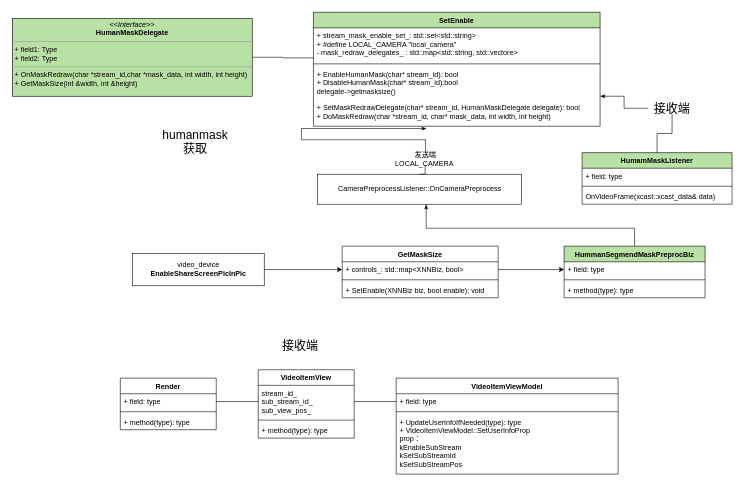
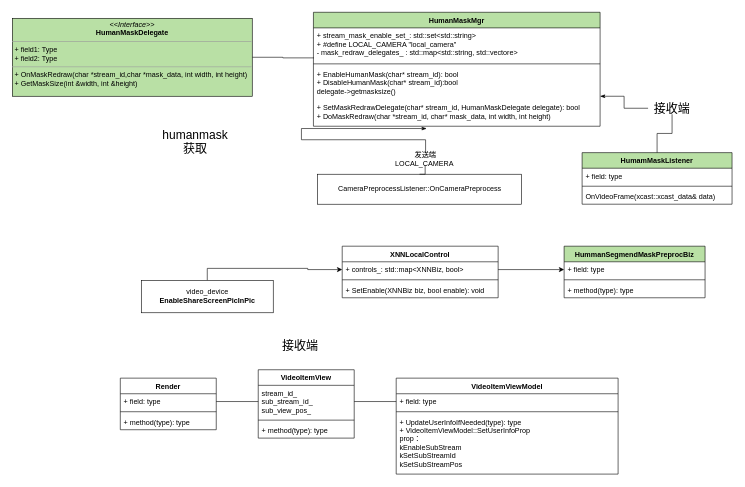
  <mxCell id="0" />
  <mxCell id="1" parent="0" />
- <mxCell id="2" value="SetEnable" style="swimlane;fontStyle=1;align=center;verticalAlign=top;childLayout=stackLayout;horizontal=1;startSize=26;horizontalStack=0;resizeParent=1;resizeParentMax=0;resizeLast=0;collapsible=1;marginBottom=0;fillColor=#B9E0A5;" vertex="1" parent="1"><mxGeometry x="522" y="20" width="478" height="190" as="geometry" /></mxCell>
+ <mxCell id="2" value="HumanMaskMgr" style="swimlane;fontStyle=1;align=center;verticalAlign=top;childLayout=stackLayout;horizontal=1;startSize=26;horizontalStack=0;resizeParent=1;resizeParentMax=0;resizeLast=0;collapsible=1;marginBottom=0;fillColor=#B9E0A5;" vertex="1" parent="1"><mxGeometry x="522" y="20" width="478" height="190" as="geometry" /></mxCell>
  <mxCell id="3" value="+ stream_mask_enable_set_: std::set&lt;std::string&gt;&#10;+ #define LOCAL_CAMERA &quot;local_camera&quot;&#10;- mask_redraw_delegates_ : std::map&lt;std::string, std::vectore&gt;" style="text;strokeColor=none;fillColor=none;align=left;verticalAlign=top;spacingLeft=4;spacingRight=4;overflow=hidden;rotatable=0;points=[[0,0.5],[1,0.5]];portConstraint=eastwest;" vertex="1" parent="2"><mxGeometry y="26" width="478" height="56" as="geometry" /></mxCell>
  <mxCell id="4" value="" style="line;strokeWidth=1;fillColor=none;align=left;verticalAlign=middle;spacingTop=-1;spacingLeft=3;spacingRight=3;rotatable=0;labelPosition=right;points=[];portConstraint=eastwest;" vertex="1" parent="2"><mxGeometry y="82" width="478" height="8" as="geometry" /></mxCell>
  <mxCell id="5" value="+ EnableHumanMask(char* stream_id): bool&#10;+ DisableHumanMask(char* stream_id):bool&#10;delegate-&gt;getmasksize()&#10;&#10;+ SetMaskRedrawDelegate(char* stream_id, HumanMaskDelegate delegate): bool&#10;+ DoMaskRedraw(char *stream_id, char* mask_data, int width, int height)&#10;" style="text;strokeColor=none;fillColor=none;align=left;verticalAlign=top;spacingLeft=4;spacingRight=4;overflow=hidden;rotatable=0;points=[[0,0.5],[1,0.5]];portConstraint=eastwest;fontStyle=0" vertex="1" parent="2"><mxGeometry y="90" width="478" height="100" as="geometry" /></mxCell>
- <mxCell id="6" value="GetMaskSize" style="swimlane;fontStyle=1;align=center;verticalAlign=top;childLayout=stackLayout;horizontal=1;startSize=26;horizontalStack=0;resizeParent=1;resizeParentMax=0;resizeLast=0;collapsible=1;marginBottom=0;" vertex="1" parent="1"><mxGeometry x="570" y="410" width="260" height="86" as="geometry" /></mxCell>
+ <mxCell id="6" value="XNNLocalControl" style="swimlane;fontStyle=1;align=center;verticalAlign=top;childLayout=stackLayout;horizontal=1;startSize=26;horizontalStack=0;resizeParent=1;resizeParentMax=0;resizeLast=0;collapsible=1;marginBottom=0;" vertex="1" parent="1"><mxGeometry x="570" y="410" width="260" height="86" as="geometry" /></mxCell>
  <mxCell id="7" value="+ controls_: std::map&lt;XNNBiz, bool&gt;" style="text;strokeColor=none;fillColor=none;align=left;verticalAlign=top;spacingLeft=4;spacingRight=4;overflow=hidden;rotatable=0;points=[[0,0.5],[1,0.5]];portConstraint=eastwest;" vertex="1" parent="6"><mxGeometry y="26" width="260" height="26" as="geometry" /></mxCell>
  <mxCell id="8" value="" style="line;strokeWidth=1;fillColor=none;align=left;verticalAlign=middle;spacingTop=-1;spacingLeft=3;spacingRight=3;rotatable=0;labelPosition=right;points=[];portConstraint=eastwest;" vertex="1" parent="6"><mxGeometry y="52" width="260" height="8" as="geometry" /></mxCell>
  <mxCell id="9" value="+ SetEnable(XNNBiz biz, bool enable): void" style="text;strokeColor=none;fillColor=none;align=left;verticalAlign=top;spacingLeft=4;spacingRight=4;overflow=hidden;rotatable=0;points=[[0,0.5],[1,0.5]];portConstraint=eastwest;" vertex="1" parent="6"><mxGeometry y="60" width="260" height="26" as="geometry" /></mxCell>
  <mxCell id="10" style="edgeStyle=orthogonalEdgeStyle;rounded=0;orthogonalLoop=1;jettySize=auto;html=1;entryX=0;entryY=0.5;entryDx=0;entryDy=0;" edge="1" parent="1" source="11" target="7"><mxGeometry relative="1" as="geometry" /></mxCell>
- <mxCell id="11" value="video_device&lt;br&gt;&lt;b&gt;EnableShareScreenPicInPic&lt;/b&gt;" style="html=1;" vertex="1" parent="1"><mxGeometry x="220" y="422" width="220" height="54" as="geometry" /></mxCell>
+ <mxCell id="11" value="video_device&lt;br&gt;&lt;b&gt;EnableShareScreenPicInPic&lt;/b&gt;" style="html=1;" vertex="1" parent="1"><mxGeometry x="235" y="467" width="220" height="54" as="geometry" /></mxCell>
  <mxCell id="12" style="edgeStyle=orthogonalEdgeStyle;rounded=0;orthogonalLoop=1;jettySize=auto;html=1;endArrow=classicThin;endFill=1;exitX=0.5;exitY=0;exitDx=0;exitDy=0;entryX=0.395;entryY=1.038;entryDx=0;entryDy=0;entryPerimeter=0;" edge="1" parent="1" source="20" target="5"><mxGeometry relative="1" as="geometry"><mxPoint x="600" y="310" as="sourcePoint" /><mxPoint x="590" y="260" as="targetPoint" /></mxGeometry></mxCell>
- <mxCell id="13" style="edgeStyle=orthogonalEdgeStyle;rounded=0;orthogonalLoop=1;jettySize=auto;html=1;endArrow=classicThin;endFill=1;" edge="1" parent="1" source="14" target="19"><mxGeometry relative="1" as="geometry"><Array as="points"><mxPoint x="1058" y="380" /><mxPoint x="710" y="380" /></Array></mxGeometry></mxCell>
  <mxCell id="14" value="HummanSegmendMaskPreprocBiz" style="swimlane;fontStyle=1;align=center;verticalAlign=top;childLayout=stackLayout;horizontal=1;startSize=26;horizontalStack=0;resizeParent=1;resizeParentMax=0;resizeLast=0;collapsible=1;marginBottom=0;fillColor=#B9E0A5;" vertex="1" parent="1"><mxGeometry x="940" y="410" width="235" height="86" as="geometry" /></mxCell>
  <mxCell id="15" value="+ field: type" style="text;strokeColor=none;fillColor=none;align=left;verticalAlign=top;spacingLeft=4;spacingRight=4;overflow=hidden;rotatable=0;points=[[0,0.5],[1,0.5]];portConstraint=eastwest;" vertex="1" parent="14"><mxGeometry y="26" width="235" height="26" as="geometry" /></mxCell>
  <mxCell id="16" value="" style="line;strokeWidth=1;fillColor=none;align=left;verticalAlign=middle;spacingTop=-1;spacingLeft=3;spacingRight=3;rotatable=0;labelPosition=right;points=[];portConstraint=eastwest;" vertex="1" parent="14"><mxGeometry y="52" width="235" height="8" as="geometry" /></mxCell>
  <mxCell id="17" value="+ method(type): type" style="text;strokeColor=none;fillColor=none;align=left;verticalAlign=top;spacingLeft=4;spacingRight=4;overflow=hidden;rotatable=0;points=[[0,0.5],[1,0.5]];portConstraint=eastwest;" vertex="1" parent="14"><mxGeometry y="60" width="235" height="26" as="geometry" /></mxCell>
  <mxCell id="18" style="edgeStyle=orthogonalEdgeStyle;rounded=0;orthogonalLoop=1;jettySize=auto;html=1;exitX=1;exitY=0.5;exitDx=0;exitDy=0;entryX=0;entryY=0.5;entryDx=0;entryDy=0;" edge="1" parent="1" source="7" target="15"><mxGeometry relative="1" as="geometry" /></mxCell>
  <mxCell id="19" value="CameraPreprocessListener::OnCameraPreprocess" style="html=1;" vertex="1" parent="1"><mxGeometry x="529" y="290" width="340" height="50" as="geometry" /></mxCell>
  <mxCell id="20" value="&lt;span style=&quot;text-align: left&quot;&gt;发送端LOCAL_CAMERA&amp;nbsp;&lt;/span&gt;" style="text;html=1;strokeColor=none;fillColor=none;align=center;verticalAlign=middle;whiteSpace=wrap;rounded=0;" vertex="1" parent="1"><mxGeometry x="689" y="255" width="40" height="20" as="geometry" /></mxCell>
  <mxCell id="21" style="edgeStyle=orthogonalEdgeStyle;rounded=0;orthogonalLoop=1;jettySize=auto;html=1;entryX=0.482;entryY=0.986;entryDx=0;entryDy=0;entryPerimeter=0;endArrow=none;endFill=0;exitX=0.5;exitY=0;exitDx=0;exitDy=0;" edge="1" parent="1" source="19" target="20"><mxGeometry relative="1" as="geometry"><mxPoint x="710" y="290" as="sourcePoint" /><mxPoint x="717.98" y="157.02" as="targetPoint" /></mxGeometry></mxCell>
  <mxCell id="22" style="edgeStyle=orthogonalEdgeStyle;rounded=0;orthogonalLoop=1;jettySize=auto;html=1;endArrow=classicThin;endFill=1;" edge="1" parent="1" source="45" target="5"><mxGeometry relative="1" as="geometry" /></mxCell>
  <mxCell id="23" value="HumamMaskListener" style="swimlane;fontStyle=1;align=center;verticalAlign=top;childLayout=stackLayout;horizontal=1;startSize=26;horizontalStack=0;resizeParent=1;resizeParentMax=0;resizeLast=0;collapsible=1;marginBottom=0;fillColor=#B9E0A5;" vertex="1" parent="1"><mxGeometry x="970" y="254" width="250" height="86" as="geometry" /></mxCell>
  <mxCell id="24" value="+ field: type" style="text;strokeColor=none;fillColor=none;align=left;verticalAlign=top;spacingLeft=4;spacingRight=4;overflow=hidden;rotatable=0;points=[[0,0.5],[1,0.5]];portConstraint=eastwest;" vertex="1" parent="23"><mxGeometry y="26" width="250" height="26" as="geometry" /></mxCell>
  <mxCell id="25" value="" style="line;strokeWidth=1;fillColor=none;align=left;verticalAlign=middle;spacingTop=-1;spacingLeft=3;spacingRight=3;rotatable=0;labelPosition=right;points=[];portConstraint=eastwest;" vertex="1" parent="23"><mxGeometry y="52" width="250" height="8" as="geometry" /></mxCell>
  <mxCell id="26" value="OnVideoFrame(xcast::xcast_data&amp; data)" style="text;strokeColor=none;fillColor=none;align=left;verticalAlign=top;spacingLeft=4;spacingRight=4;overflow=hidden;rotatable=0;points=[[0,0.5],[1,0.5]];portConstraint=eastwest;" vertex="1" parent="23"><mxGeometry y="60" width="250" height="26" as="geometry" /></mxCell>
  <mxCell id="27" value="VideoItemViewModel" style="swimlane;fontStyle=1;align=center;verticalAlign=top;childLayout=stackLayout;horizontal=1;startSize=26;horizontalStack=0;resizeParent=1;resizeParentMax=0;resizeLast=0;collapsible=1;marginBottom=0;" vertex="1" parent="1"><mxGeometry x="660" y="630" width="370" height="160" as="geometry"><mxRectangle x="680" y="730" width="150" height="26" as="alternateBounds" /></mxGeometry></mxCell>
  <mxCell id="28" value="+ field: type" style="text;strokeColor=none;fillColor=none;align=left;verticalAlign=top;spacingLeft=4;spacingRight=4;overflow=hidden;rotatable=0;points=[[0,0.5],[1,0.5]];portConstraint=eastwest;" vertex="1" parent="27"><mxGeometry y="26" width="370" height="26" as="geometry" /></mxCell>
  <mxCell id="29" value="" style="line;strokeWidth=1;fillColor=none;align=left;verticalAlign=middle;spacingTop=-1;spacingLeft=3;spacingRight=3;rotatable=0;labelPosition=right;points=[];portConstraint=eastwest;" vertex="1" parent="27"><mxGeometry y="52" width="370" height="8" as="geometry" /></mxCell>
  <mxCell id="30" value="+ UpdateUserInfoIfNeeded(type): type&#10;+ VideoItemViewModel::SetUserInfoProp&#10;prop：&#10;kEnableSubStream&#10;kSetSubStreamId&#10;kSetSubStreamPos" style="text;strokeColor=none;fillColor=none;align=left;verticalAlign=top;spacingLeft=4;spacingRight=4;overflow=hidden;rotatable=0;points=[[0,0.5],[1,0.5]];portConstraint=eastwest;" vertex="1" parent="27"><mxGeometry y="60" width="370" height="100" as="geometry" /></mxCell>
  <mxCell id="31" value="VideoItemView" style="swimlane;fontStyle=1;align=center;verticalAlign=top;childLayout=stackLayout;horizontal=1;startSize=26;horizontalStack=0;resizeParent=1;resizeParentMax=0;resizeLast=0;collapsible=1;marginBottom=0;" vertex="1" parent="1"><mxGeometry x="430" y="616" width="160" height="114" as="geometry" /></mxCell>
  <mxCell id="32" value="stream_id_&#10;sub_stream_id_&#10;sub_view_pos_" style="text;strokeColor=none;fillColor=none;align=left;verticalAlign=top;spacingLeft=4;spacingRight=4;overflow=hidden;rotatable=0;points=[[0,0.5],[1,0.5]];portConstraint=eastwest;" vertex="1" parent="31"><mxGeometry y="26" width="160" height="54" as="geometry" /></mxCell>
  <mxCell id="33" value="" style="line;strokeWidth=1;fillColor=none;align=left;verticalAlign=middle;spacingTop=-1;spacingLeft=3;spacingRight=3;rotatable=0;labelPosition=right;points=[];portConstraint=eastwest;" vertex="1" parent="31"><mxGeometry y="80" width="160" height="8" as="geometry" /></mxCell>
  <mxCell id="34" value="+ method(type): type" style="text;strokeColor=none;fillColor=none;align=left;verticalAlign=top;spacingLeft=4;spacingRight=4;overflow=hidden;rotatable=0;points=[[0,0.5],[1,0.5]];portConstraint=eastwest;" vertex="1" parent="31"><mxGeometry y="88" width="160" height="26" as="geometry" /></mxCell>
  <mxCell id="35" style="edgeStyle=orthogonalEdgeStyle;rounded=0;orthogonalLoop=1;jettySize=auto;html=1;endArrow=none;endFill=0;" edge="1" parent="1" source="32" target="28"><mxGeometry relative="1" as="geometry" /></mxCell>
  <mxCell id="36" value="Render" style="swimlane;fontStyle=1;align=center;verticalAlign=top;childLayout=stackLayout;horizontal=1;startSize=26;horizontalStack=0;resizeParent=1;resizeParentMax=0;resizeLast=0;collapsible=1;marginBottom=0;" vertex="1" parent="1"><mxGeometry x="200" y="630" width="160" height="86" as="geometry" /></mxCell>
  <mxCell id="37" value="+ field: type" style="text;strokeColor=none;fillColor=none;align=left;verticalAlign=top;spacingLeft=4;spacingRight=4;overflow=hidden;rotatable=0;points=[[0,0.5],[1,0.5]];portConstraint=eastwest;" vertex="1" parent="36"><mxGeometry y="26" width="160" height="26" as="geometry" /></mxCell>
  <mxCell id="38" value="" style="line;strokeWidth=1;fillColor=none;align=left;verticalAlign=middle;spacingTop=-1;spacingLeft=3;spacingRight=3;rotatable=0;labelPosition=right;points=[];portConstraint=eastwest;" vertex="1" parent="36"><mxGeometry y="52" width="160" height="8" as="geometry" /></mxCell>
  <mxCell id="39" value="+ method(type): type" style="text;strokeColor=none;fillColor=none;align=left;verticalAlign=top;spacingLeft=4;spacingRight=4;overflow=hidden;rotatable=0;points=[[0,0.5],[1,0.5]];portConstraint=eastwest;" vertex="1" parent="36"><mxGeometry y="60" width="160" height="26" as="geometry" /></mxCell>
  <mxCell id="40" style="edgeStyle=orthogonalEdgeStyle;rounded=0;orthogonalLoop=1;jettySize=auto;html=1;entryX=0;entryY=0.5;entryDx=0;entryDy=0;endArrow=none;endFill=0;" edge="1" parent="1" source="37" target="32"><mxGeometry relative="1" as="geometry" /></mxCell>
  <mxCell id="41" value="接收端" style="text;html=1;strokeColor=none;fillColor=none;align=center;verticalAlign=middle;whiteSpace=wrap;rounded=0;fontSize=20;" vertex="1" parent="1"><mxGeometry x="450" y="560" width="100" height="30" as="geometry" /></mxCell>
  <mxCell id="42" value="humanmask获取" style="text;html=1;strokeColor=none;fillColor=none;align=center;verticalAlign=middle;whiteSpace=wrap;rounded=0;fontSize=20;" vertex="1" parent="1"><mxGeometry x="260" y="215" width="130" height="40" as="geometry" /></mxCell>
  <mxCell id="43" style="edgeStyle=orthogonalEdgeStyle;rounded=0;orthogonalLoop=1;jettySize=auto;html=1;entryX=0.002;entryY=0.893;entryDx=0;entryDy=0;entryPerimeter=0;endArrow=none;endFill=0;fontSize=20;" edge="1" parent="1" source="44" target="3"><mxGeometry relative="1" as="geometry" /></mxCell>
  <mxCell id="44" value="&lt;p style=&quot;margin: 0px ; margin-top: 4px ; text-align: center&quot;&gt;&lt;i&gt;&amp;lt;&amp;lt;Interface&amp;gt;&amp;gt;&lt;/i&gt;&lt;br&gt;&lt;b&gt;HumanMaskDelegate&lt;/b&gt;&lt;/p&gt;&lt;hr size=&quot;1&quot;&gt;&lt;p style=&quot;margin: 0px ; margin-left: 4px&quot;&gt;+ field1: Type&lt;br&gt;+ field2: Type&lt;/p&gt;&lt;hr size=&quot;1&quot;&gt;&lt;p style=&quot;margin: 0px ; margin-left: 4px&quot;&gt;+ OnMaskRedraw(char *stream_id,char *mask_data, int width, int height)&lt;br&gt;+ GetMaskSize(int &amp;amp;width, int &amp;amp;height)&lt;/p&gt;" style="verticalAlign=top;align=left;overflow=fill;fontSize=12;fontFamily=Helvetica;html=1;fillColor=#B9E0A5;" vertex="1" parent="1"><mxGeometry x="20" y="30" width="400" height="130" as="geometry" /></mxCell>
  <mxCell id="45" value="接收端&lt;br&gt;" style="text;html=1;strokeColor=none;fillColor=none;align=center;verticalAlign=middle;whiteSpace=wrap;rounded=0;fontSize=20;" vertex="1" parent="1"><mxGeometry x="1080" y="170" width="80" height="20" as="geometry" /></mxCell>
  <mxCell id="46" style="edgeStyle=orthogonalEdgeStyle;rounded=0;orthogonalLoop=1;jettySize=auto;html=1;endArrow=none;endFill=0;" edge="1" parent="1" source="23" target="45"><mxGeometry relative="1" as="geometry"><mxPoint x="1095" y="254" as="sourcePoint" /><mxPoint x="1000" y="145" as="targetPoint" /></mxGeometry></mxCell>
